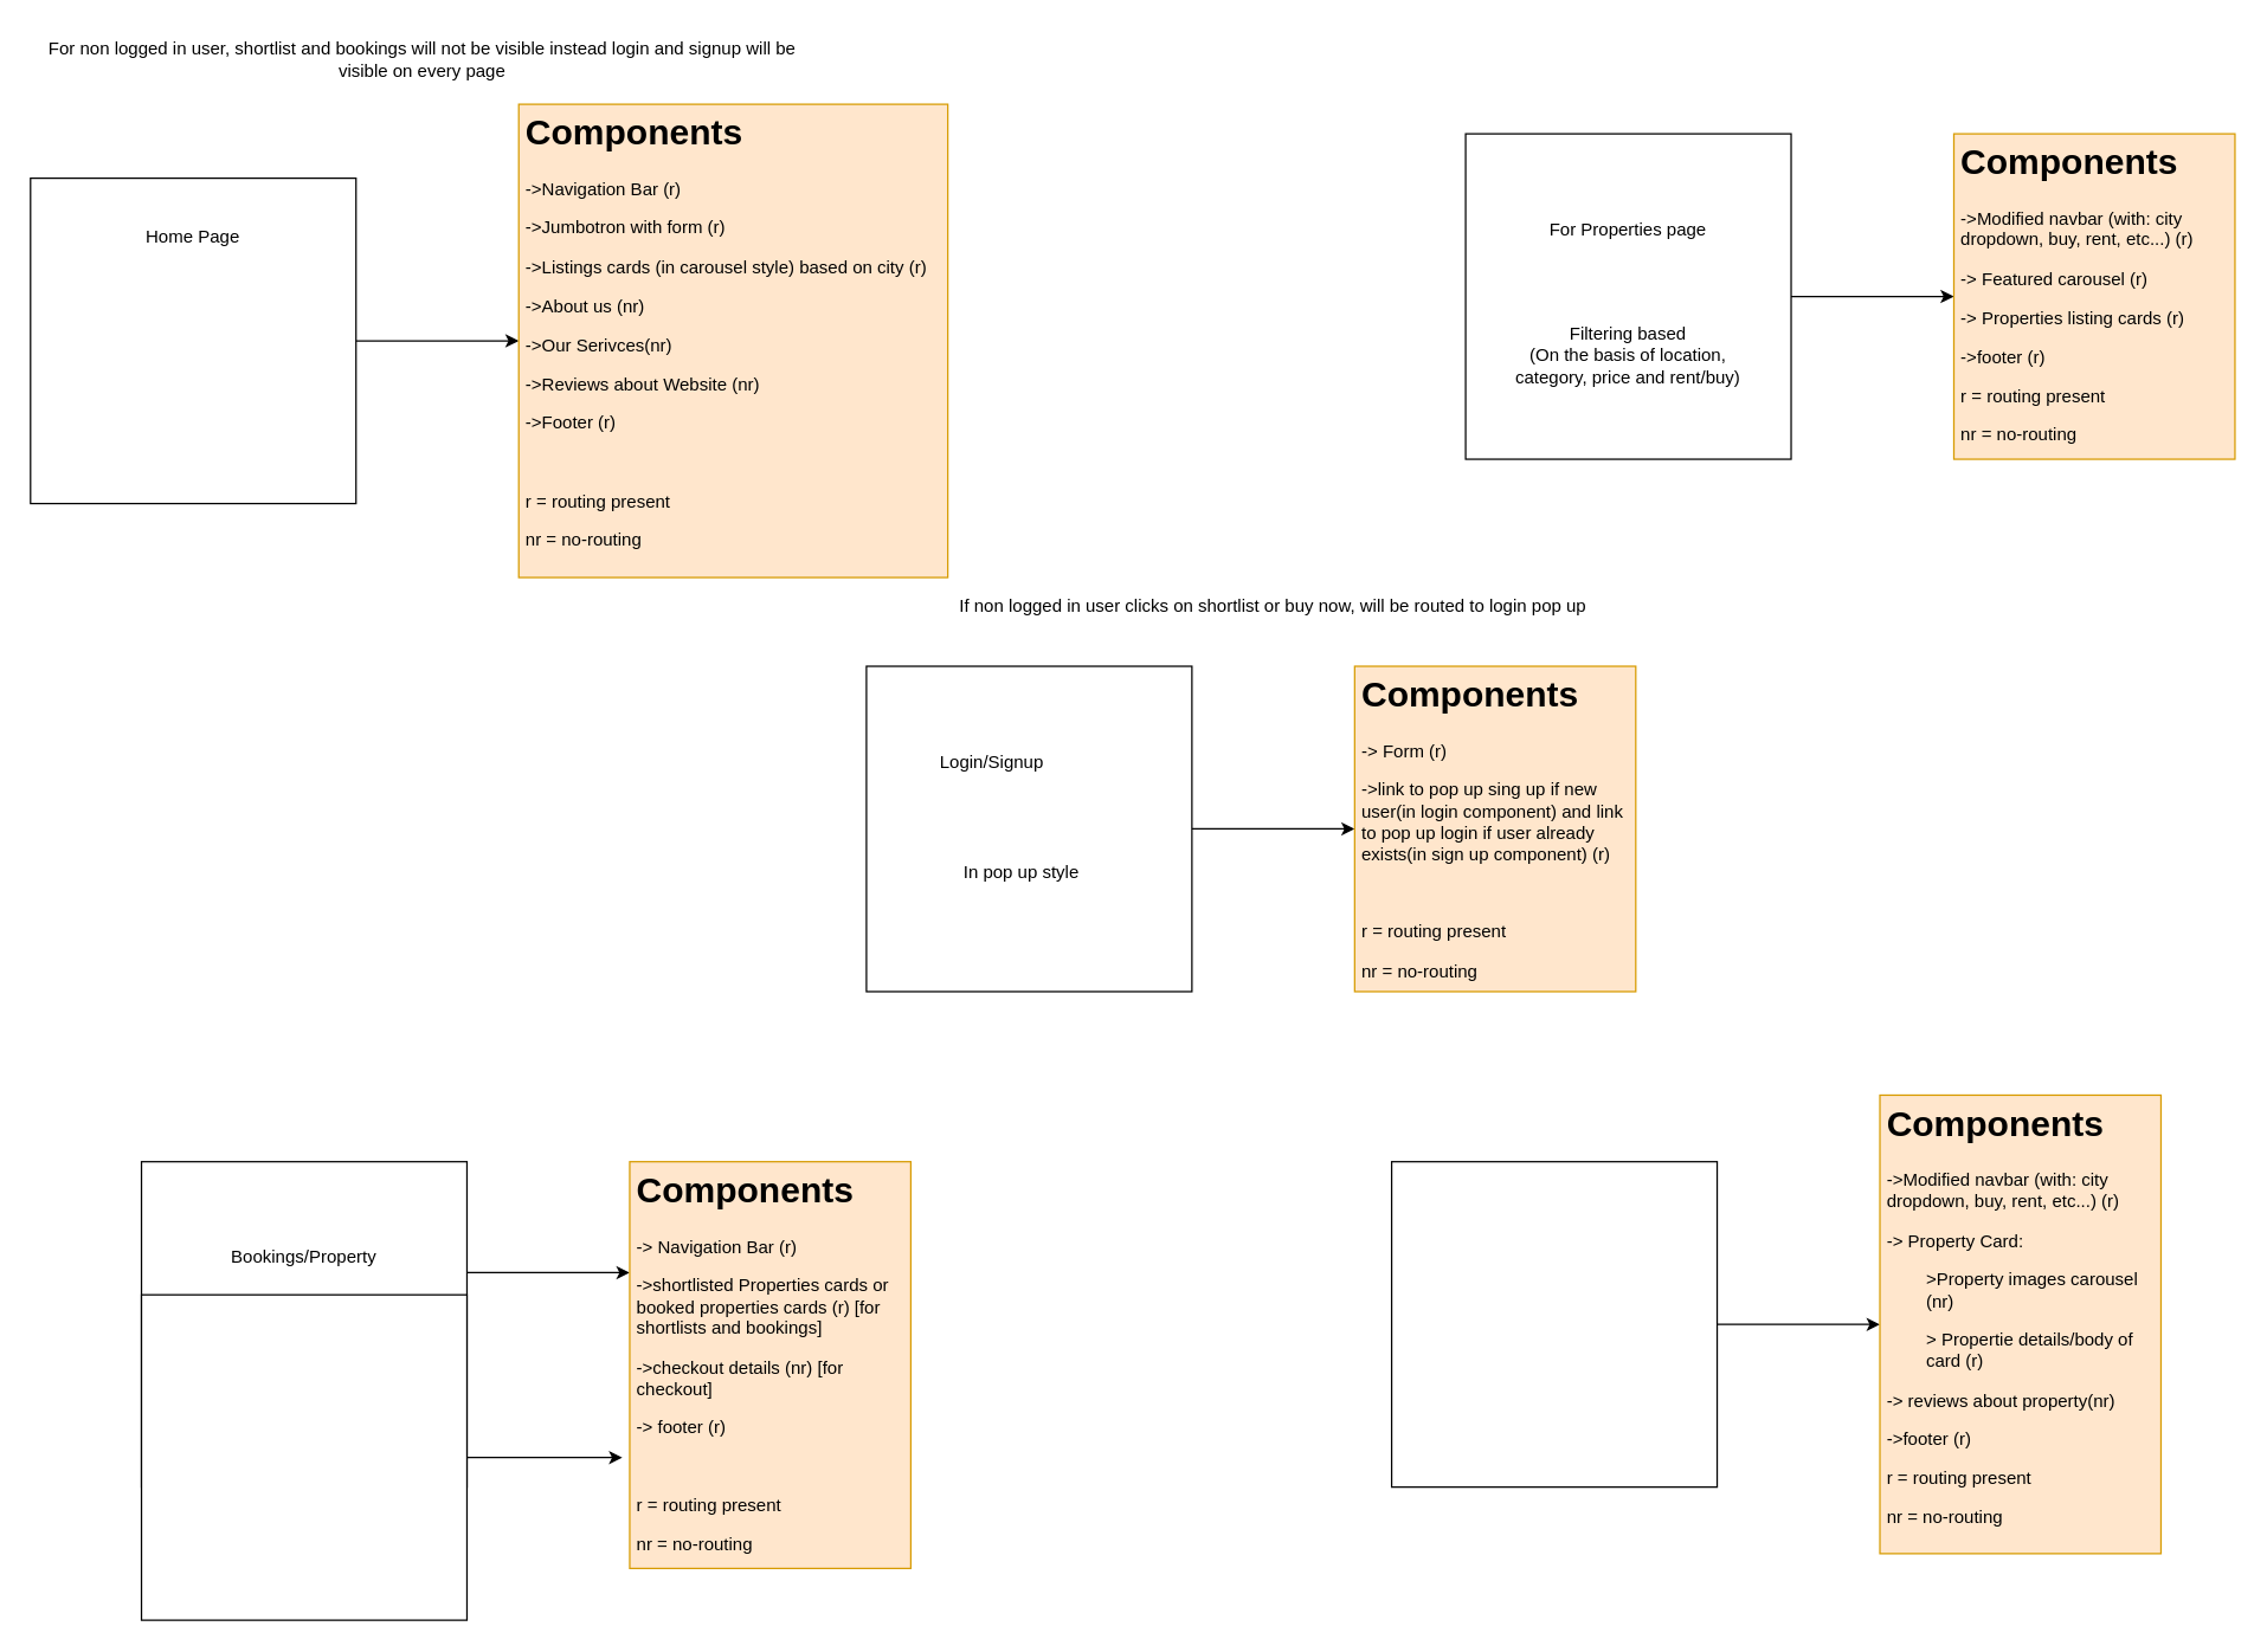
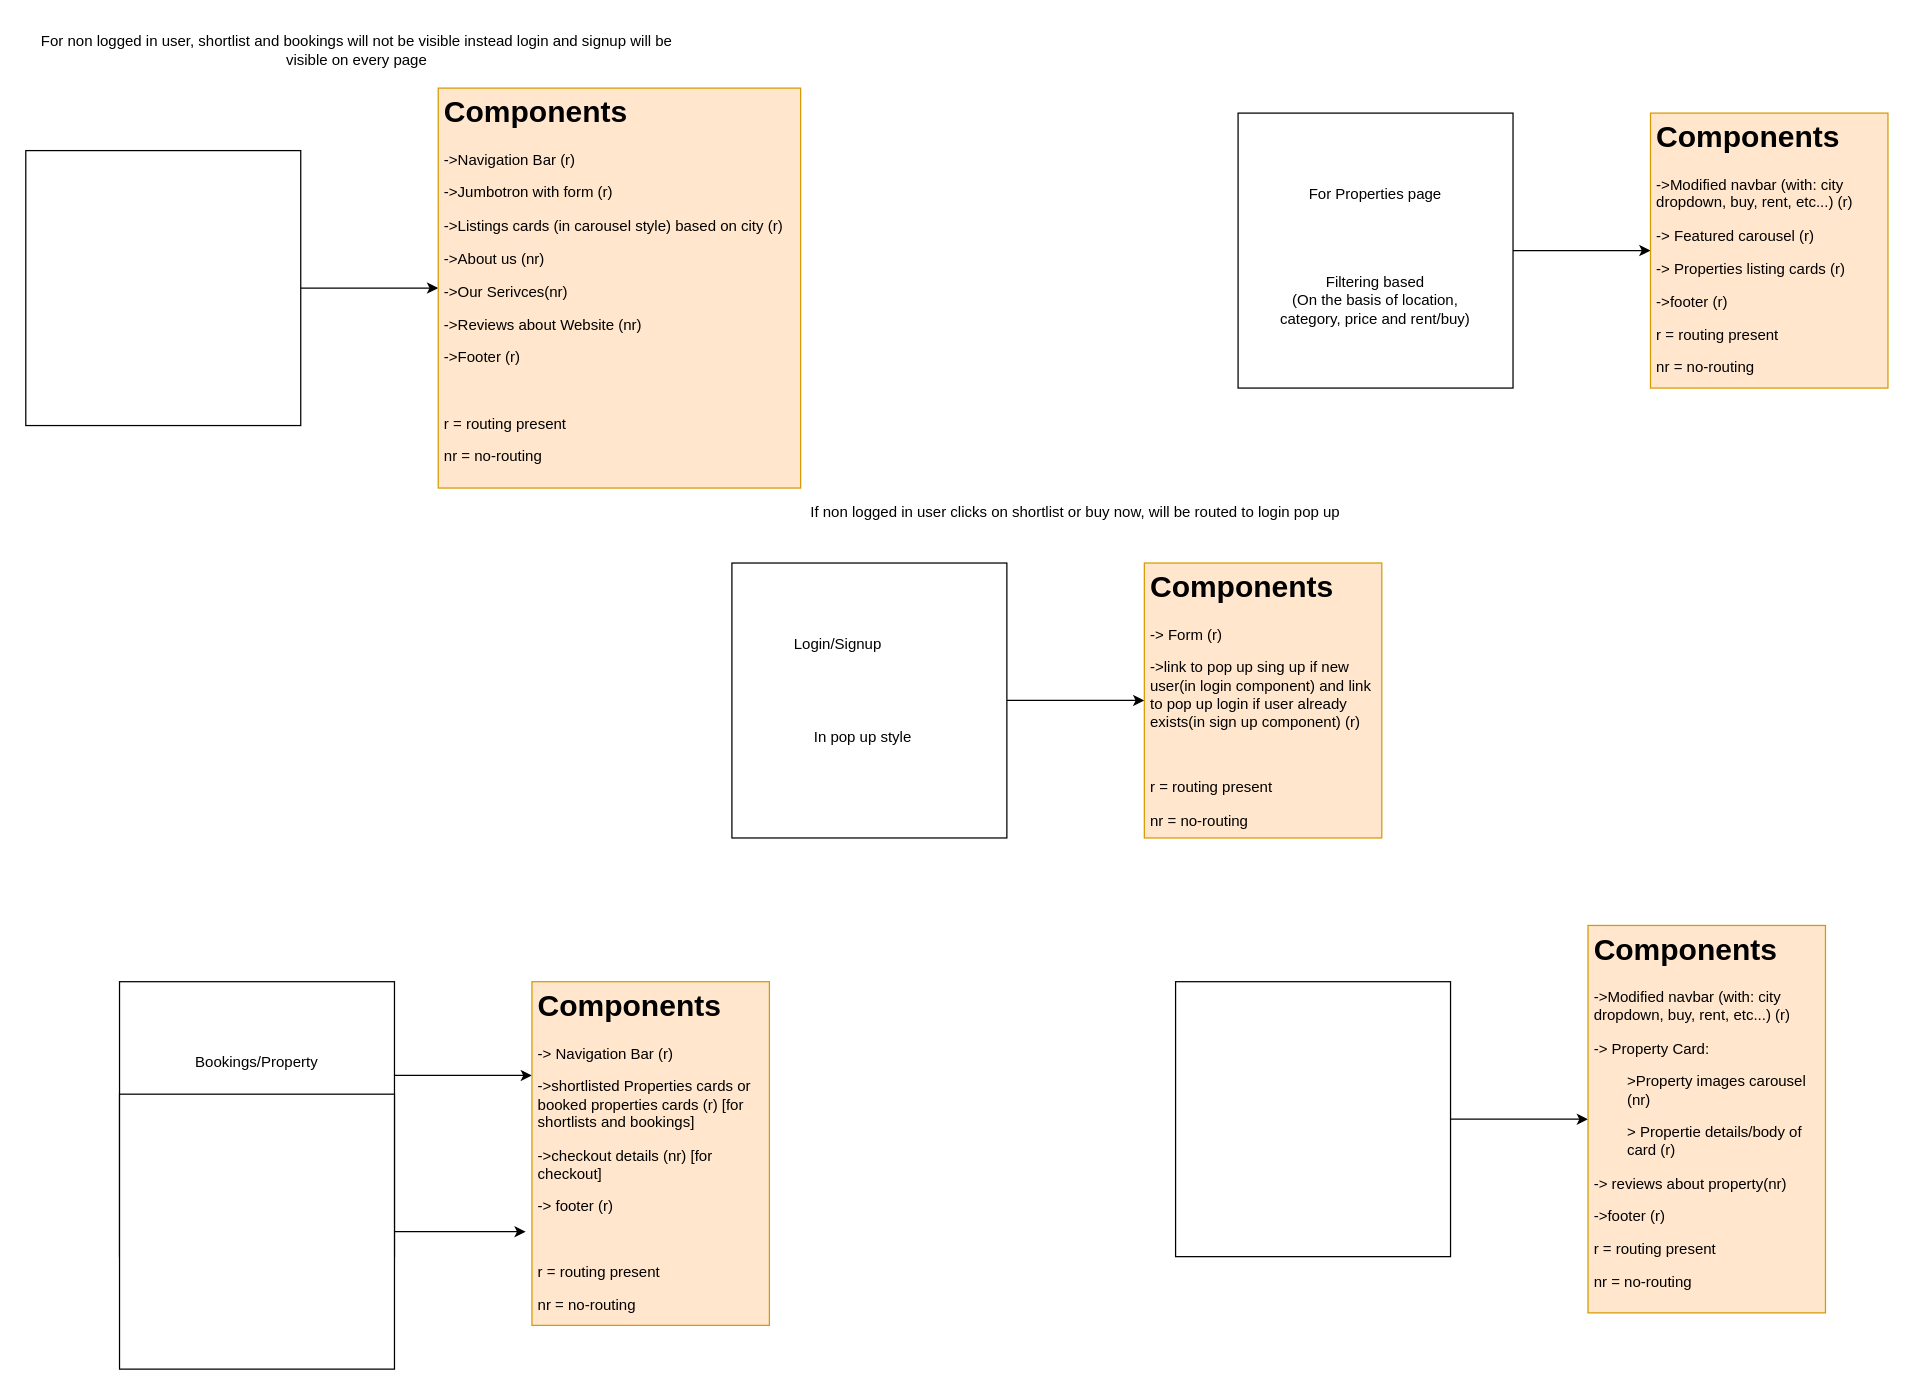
  <mxCell id="0" />
  <mxCell id="1" parent="0" />
  <mxCell id="2" style="edgeStyle=orthogonalEdgeStyle;rounded=0;orthogonalLoop=1;jettySize=auto;html=1;" edge="1" parent="1" source="3" target="5"><mxGeometry relative="1" as="geometry" /></mxCell>
  <mxCell id="3" value="" style="whiteSpace=wrap;html=1;aspect=fixed;" vertex="1" parent="1"><mxGeometry x="20" y="120" width="220" height="220" as="geometry" /></mxCell>
- <mxCell id="4" value="Home Page" style="text;html=1;strokeColor=none;fillColor=none;align=center;verticalAlign=middle;whiteSpace=wrap;rounded=0;" vertex="1" parent="1"><mxGeometry x="75" y="140" width="110" height="40" as="geometry" /></mxCell>
  <mxCell id="5" value="&lt;h1&gt;Components&lt;/h1&gt;&lt;p&gt;-&amp;gt;Navigation Bar (r)&lt;/p&gt;&lt;p&gt;-&amp;gt;Jumbotron with form (r)&lt;/p&gt;&lt;p&gt;-&amp;gt;Listings cards (in carousel style) based on city (r)&lt;/p&gt;&lt;p&gt;-&amp;gt;About us (nr)&lt;/p&gt;&lt;p&gt;-&amp;gt;Our Serivces(nr)&lt;/p&gt;&lt;p&gt;-&amp;gt;Reviews about Website (nr)&lt;/p&gt;&lt;p&gt;-&amp;gt;Footer (r)&lt;/p&gt;&lt;p&gt;&lt;br&gt;&lt;/p&gt;&lt;p&gt;r = routing present&lt;/p&gt;&lt;p&gt;nr = no-routing&lt;/p&gt;" style="text;html=1;strokeColor=#d79b00;fillColor=#ffe6cc;spacing=5;spacingTop=-20;whiteSpace=wrap;overflow=hidden;rounded=0;" vertex="1" parent="1"><mxGeometry x="350" y="70" width="290" height="320" as="geometry" /></mxCell>
  <mxCell id="6" style="edgeStyle=orthogonalEdgeStyle;rounded=0;orthogonalLoop=1;jettySize=auto;html=1;" edge="1" parent="1" source="7" target="9"><mxGeometry relative="1" as="geometry" /></mxCell>
  <mxCell id="7" value="" style="whiteSpace=wrap;html=1;aspect=fixed;" vertex="1" parent="1"><mxGeometry x="585" y="450" width="220" height="220" as="geometry" /></mxCell>
  <mxCell id="8" value="Login/Signup" style="text;html=1;strokeColor=none;fillColor=none;align=center;verticalAlign=middle;whiteSpace=wrap;rounded=0;" vertex="1" parent="1"><mxGeometry x="615" y="490" width="110" height="50" as="geometry" /></mxCell>
  <mxCell id="9" value="&lt;h1&gt;Components&lt;/h1&gt;&lt;p&gt;-&amp;gt; Form (r)&lt;/p&gt;&lt;p&gt;-&amp;gt;link to pop up sing up if new user(in login component) and link to pop up login if user already exists(in sign up component) (r)&lt;/p&gt;&lt;p&gt;&lt;br&gt;&lt;/p&gt;&lt;p&gt;r = routing present&lt;/p&gt;&lt;p&gt;nr = no-routing&lt;/p&gt;" style="text;html=1;strokeColor=#d79b00;fillColor=#ffe6cc;spacing=5;spacingTop=-20;whiteSpace=wrap;overflow=hidden;rounded=0;" vertex="1" parent="1"><mxGeometry x="915" y="450" width="190" height="220" as="geometry" /></mxCell>
  <mxCell id="10" value="In pop up style" style="text;html=1;strokeColor=none;fillColor=none;align=center;verticalAlign=middle;whiteSpace=wrap;rounded=0;" vertex="1" parent="1"><mxGeometry x="610" y="570" width="160" height="40" as="geometry" /></mxCell>
  <mxCell id="11" style="edgeStyle=orthogonalEdgeStyle;rounded=0;orthogonalLoop=1;jettySize=auto;html=1;" edge="1" parent="1" source="12" target="14"><mxGeometry relative="1" as="geometry" /></mxCell>
  <mxCell id="12" value="" style="whiteSpace=wrap;html=1;aspect=fixed;" vertex="1" parent="1"><mxGeometry x="990" y="90" width="220" height="220" as="geometry" /></mxCell>
  <mxCell id="13" value="For Properties page" style="text;html=1;strokeColor=none;fillColor=none;align=center;verticalAlign=middle;whiteSpace=wrap;rounded=0;" vertex="1" parent="1"><mxGeometry x="1045" y="130" width="110" height="50" as="geometry" /></mxCell>
  <mxCell id="14" value="&lt;h1&gt;Components&lt;/h1&gt;&lt;p&gt;-&amp;gt;Modified navbar (with: city dropdown, buy, rent, etc...) (r)&lt;/p&gt;&lt;p&gt;-&amp;gt; Featured carousel (r)&lt;/p&gt;&lt;p&gt;-&amp;gt; Properties listing cards (r)&lt;/p&gt;&lt;p&gt;-&amp;gt;footer (r)&lt;/p&gt;&lt;p&gt;r = routing present&lt;/p&gt;&lt;p&gt;nr = no-routing&lt;/p&gt;" style="text;html=1;strokeColor=#d79b00;fillColor=#ffe6cc;spacing=5;spacingTop=-20;whiteSpace=wrap;overflow=hidden;rounded=0;" vertex="1" parent="1"><mxGeometry x="1320" y="90" width="190" height="220" as="geometry" /></mxCell>
  <mxCell id="15" value="Filtering based&lt;br&gt;(On the basis of location, category, price and rent/buy)" style="text;html=1;strokeColor=none;fillColor=none;align=center;verticalAlign=middle;whiteSpace=wrap;rounded=0;" vertex="1" parent="1"><mxGeometry x="1020" y="200" width="160" height="80" as="geometry" /></mxCell>
  <mxCell id="16" style="edgeStyle=orthogonalEdgeStyle;rounded=0;orthogonalLoop=1;jettySize=auto;html=1;" edge="1" parent="1" source="17" target="18"><mxGeometry relative="1" as="geometry" /></mxCell>
  <mxCell id="17" value="" style="whiteSpace=wrap;html=1;aspect=fixed;" vertex="1" parent="1"><mxGeometry x="940" y="785" width="220" height="220" as="geometry" /></mxCell>
  <mxCell id="18" value="&lt;h1&gt;Components&lt;/h1&gt;&lt;p&gt;-&amp;gt;Modified navbar (with: city dropdown, buy, rent, etc...) (r)&lt;/p&gt;&lt;p&gt;-&amp;gt; Property Card:&lt;/p&gt;&lt;p&gt;&lt;span style=&quot;white-space: pre&quot;&gt;&#09;&lt;/span&gt;&amp;gt;Property images carousel &lt;span style=&quot;white-space: pre&quot;&gt;&#09;&lt;/span&gt;(nr)&lt;/p&gt;&lt;p&gt;&lt;span style=&quot;white-space: pre&quot;&gt;&#09;&lt;/span&gt;&amp;gt; Propertie details/body of &lt;span style=&quot;white-space: pre&quot;&gt;&#09;&lt;/span&gt;card (r)&lt;/p&gt;&lt;p&gt;-&amp;gt; reviews about property(nr)&lt;/p&gt;&lt;p&gt;-&amp;gt;footer (r)&lt;/p&gt;&lt;p&gt;r = routing present&lt;/p&gt;&lt;p&gt;nr = no-routing&lt;/p&gt;" style="text;html=1;strokeColor=#d79b00;fillColor=#ffe6cc;spacing=5;spacingTop=-20;whiteSpace=wrap;overflow=hidden;rounded=0;" vertex="1" parent="1"><mxGeometry x="1270" y="740" width="190" height="310" as="geometry" /></mxCell>
  <mxCell id="19" value="If non logged in user clicks on shortlist or buy now, will be routed to login pop up" style="text;html=1;strokeColor=none;fillColor=none;align=center;verticalAlign=middle;whiteSpace=wrap;rounded=0;" vertex="1" parent="1"><mxGeometry x="625" y="390" width="470" height="40" as="geometry" /></mxCell>
  <mxCell id="20" value="For non logged in user, shortlist and bookings will not be visible instead login and signup will be visible on every page" style="text;html=1;strokeColor=none;fillColor=none;align=center;verticalAlign=middle;whiteSpace=wrap;rounded=0;" vertex="1" parent="1"><mxGeometry x="30" y="20" width="510" height="40" as="geometry" /></mxCell>
  <mxCell id="21" style="edgeStyle=orthogonalEdgeStyle;rounded=0;orthogonalLoop=1;jettySize=auto;html=1;" edge="1" parent="1" source="22" target="24"><mxGeometry relative="1" as="geometry"><Array as="points"><mxPoint x="400" y="860" /><mxPoint x="400" y="860" /></Array></mxGeometry></mxCell>
  <mxCell id="22" value="" style="whiteSpace=wrap;html=1;aspect=fixed;" vertex="1" parent="1"><mxGeometry x="95" y="785" width="220" height="220" as="geometry" /></mxCell>
  <mxCell id="23" value="Bookings/Property" style="text;html=1;strokeColor=none;fillColor=none;align=center;verticalAlign=middle;whiteSpace=wrap;rounded=0;" vertex="1" parent="1"><mxGeometry x="150" y="825" width="110" height="50" as="geometry" /></mxCell>
  <mxCell id="24" value="&lt;h1&gt;Components&lt;/h1&gt;&lt;p&gt;-&amp;gt; Navigation Bar (r)&lt;/p&gt;&lt;p&gt;-&amp;gt;shortlisted Properties cards or booked properties cards (r) [for shortlists and bookings]&lt;/p&gt;&lt;p&gt;-&amp;gt;checkout details (nr) [for checkout]&lt;/p&gt;&lt;p&gt;-&amp;gt; footer (r)&lt;/p&gt;&lt;p&gt;&lt;br&gt;&lt;/p&gt;&lt;p&gt;r = routing present&lt;/p&gt;&lt;p&gt;nr = no-routing&lt;/p&gt;" style="text;html=1;strokeColor=#d79b00;fillColor=#ffe6cc;spacing=5;spacingTop=-20;whiteSpace=wrap;overflow=hidden;rounded=0;" vertex="1" parent="1"><mxGeometry x="425" y="785" width="190" height="275" as="geometry" /></mxCell>
  <mxCell id="25" value="" style="edgeStyle=orthogonalEdgeStyle;rounded=0;orthogonalLoop=1;jettySize=auto;html=1;" edge="1" parent="1" source="26"><mxGeometry relative="1" as="geometry"><mxPoint x="420" y="985" as="targetPoint" /></mxGeometry></mxCell>
  <mxCell id="26" value="" style="whiteSpace=wrap;html=1;aspect=fixed;" vertex="1" parent="1"><mxGeometry x="95" y="875" width="220" height="220" as="geometry" /></mxCell>
